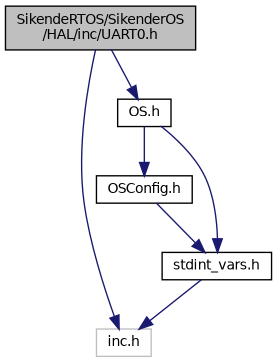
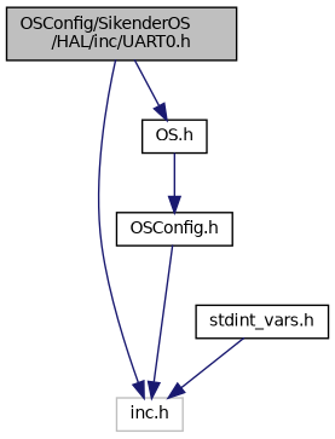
  digraph {
    node [color=black fillcolor=white fontname=Helvetica fontsize=10 shape=record style=filled]
    edge [color=midnightblue fontname=Helvetica fontsize=10 labelfontname=Helvetica labelfontsize=10 style=solid]
-   n1 [fillcolor=grey75 fontcolor=black height=0.2 label="SikendeRTOS/SikenderOS\l/HAL/inc/UART0.h" width=0.4]
+   n1 [fillcolor=grey75 fontcolor=black height=0.2 label="OSConfig/SikenderOS\l/HAL/inc/UART0.h" width=0.4]
    n2 [color=grey75 height=0.2 label="inc.h" width=0.4]
    n3 [height=0.2 label="OS.h" width=0.4]
    n4 [height=0.2 label="OSConfig.h" width=0.4]
    n5 [height=0.2 label="stdint_vars.h" width=0.4]
    n1 -> n2
    n1 -> n3
    n3 -> n4
-   n3 -> n5
-   n4 -> n5
+   n4 -> n2
    n5 -> n2
  }
